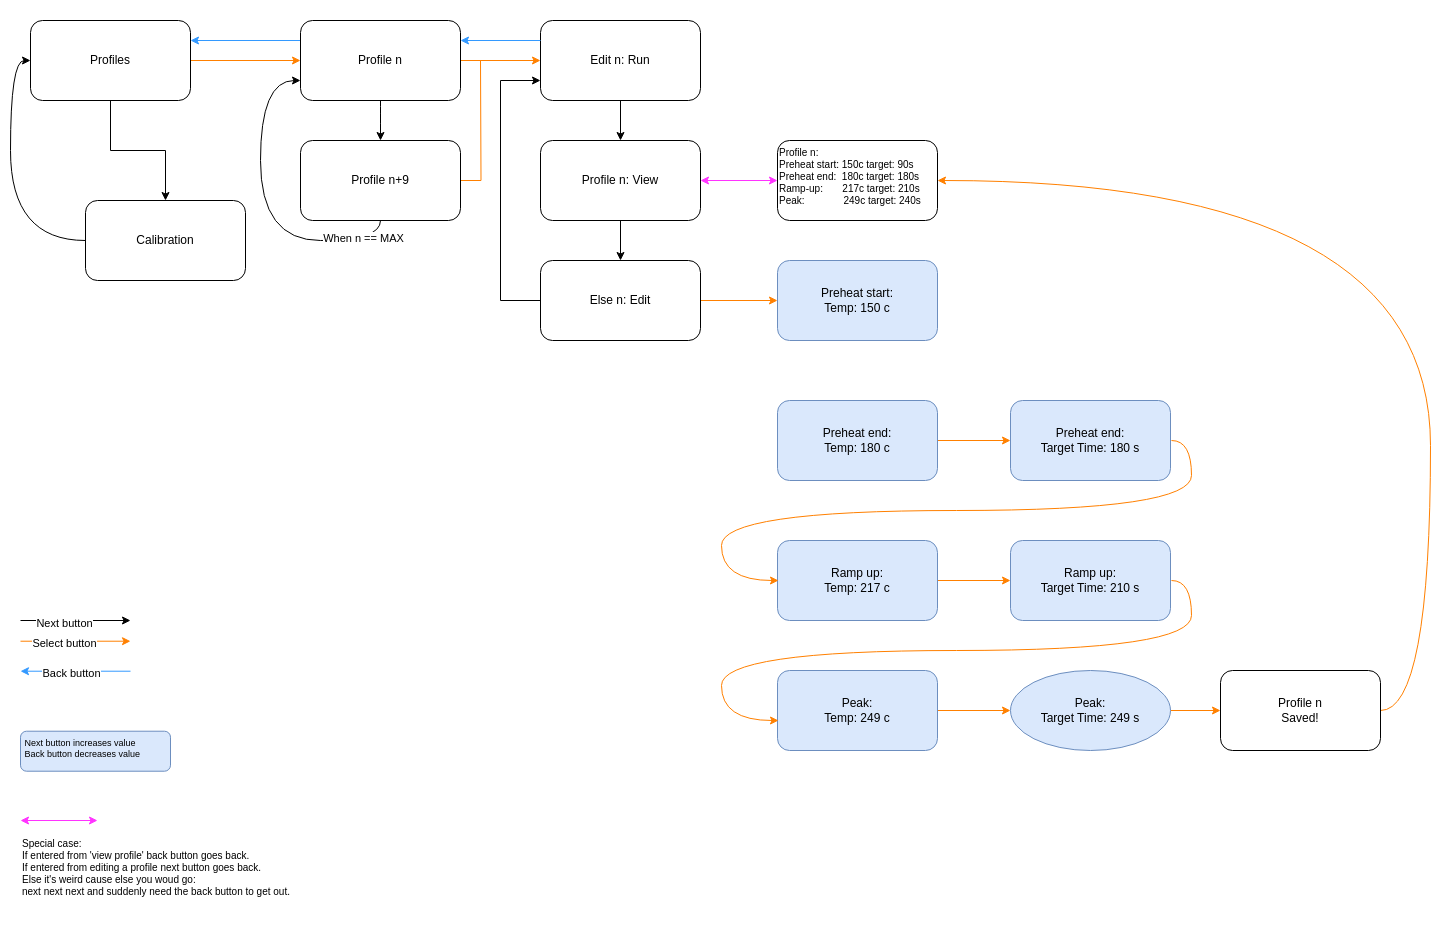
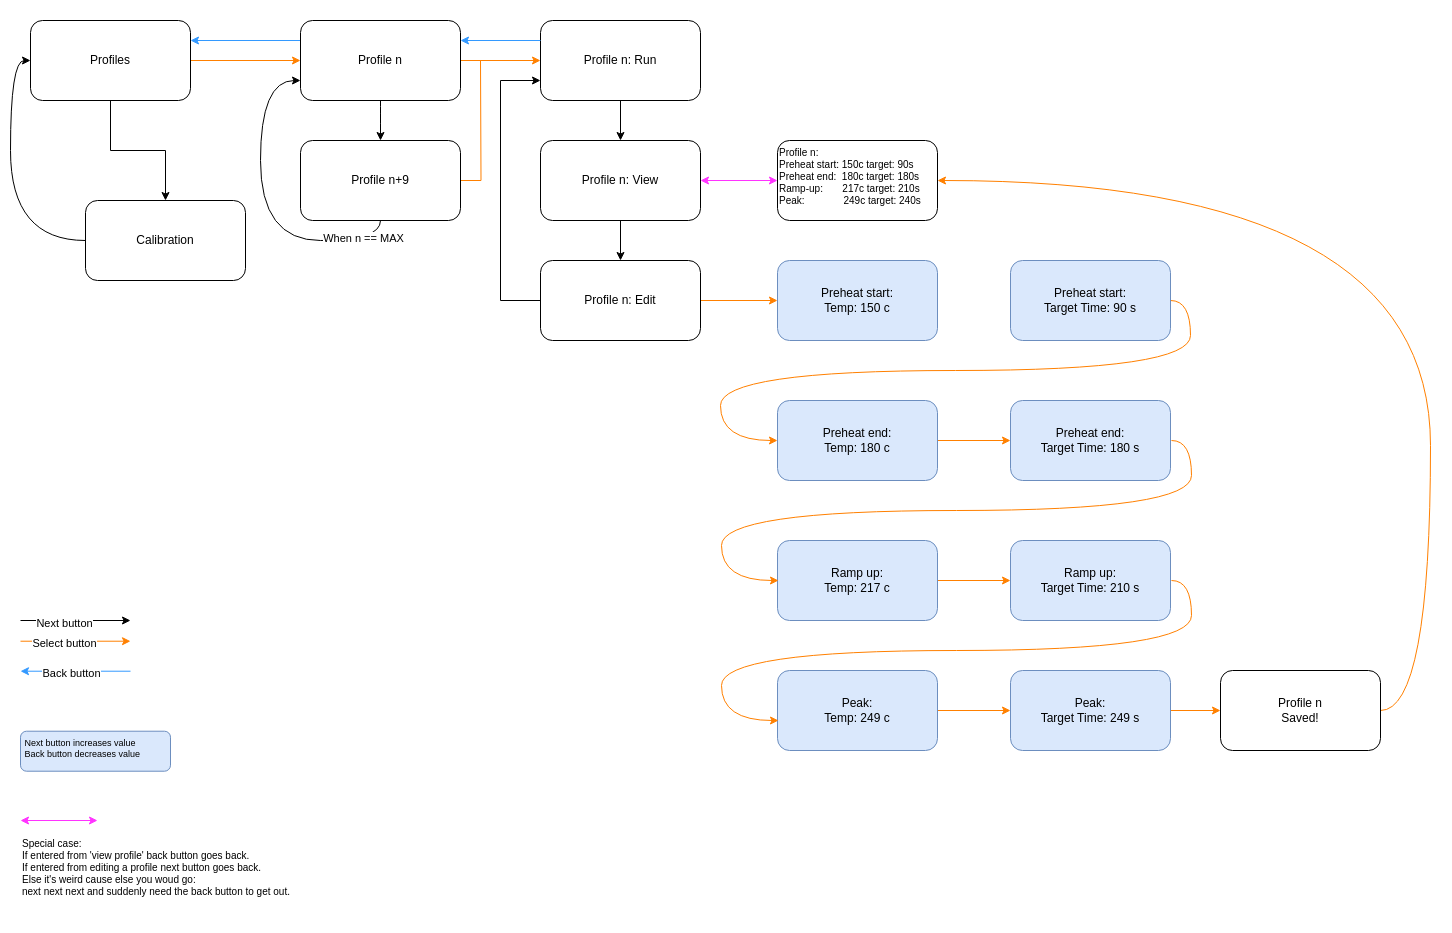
  <mxCell id="0" />
  <mxCell id="1" parent="0" />
  <mxCell id="2" style="edgeStyle=orthogonalEdgeStyle;rounded=0;orthogonalLoop=1;jettySize=auto;html=1;exitX=1;exitY=0.5;exitDx=0;exitDy=0;entryX=0;entryY=0.5;entryDx=0;entryDy=0;strokeColor=#FF8000;" edge="1" parent="1" source="4" target="12"><mxGeometry relative="1" as="geometry" /></mxCell>
  <mxCell id="3" style="edgeStyle=orthogonalEdgeStyle;rounded=0;orthogonalLoop=1;jettySize=auto;html=1;fontColor=#97D077;" edge="1" parent="1" source="4" target="6"><mxGeometry relative="1" as="geometry" /></mxCell>
  <mxCell id="4" value="&lt;div&gt;Profiles&lt;/div&gt;" style="rounded=1;whiteSpace=wrap;html=1;" vertex="1" parent="1"><mxGeometry x="30" y="20" width="160" height="80" as="geometry" /></mxCell>
  <mxCell id="5" style="edgeStyle=orthogonalEdgeStyle;orthogonalLoop=1;jettySize=auto;html=1;exitX=0;exitY=0.5;exitDx=0;exitDy=0;entryX=0;entryY=0.5;entryDx=0;entryDy=0;curved=1;" edge="1" parent="1" source="6" target="4"><mxGeometry relative="1" as="geometry" /></mxCell>
  <mxCell id="6" value="&lt;div&gt;Calibration&lt;/div&gt;" style="rounded=1;whiteSpace=wrap;html=1;" vertex="1" parent="1"><mxGeometry x="85" y="200" width="160" height="80" as="geometry" /></mxCell>
  <mxCell id="7" style="edgeStyle=orthogonalEdgeStyle;rounded=0;orthogonalLoop=1;jettySize=auto;html=1;exitX=0.5;exitY=1;exitDx=0;exitDy=0;entryX=0.5;entryY=0;entryDx=0;entryDy=0;" edge="1" parent="1" source="8" target="18"><mxGeometry relative="1" as="geometry" /></mxCell>
- <mxCell id="8" value="&lt;div align=&quot;left&quot;&gt;Edit n: Run&lt;br&gt;&lt;/div&gt;" style="rounded=1;whiteSpace=wrap;html=1;" vertex="1" parent="1"><mxGeometry x="540" y="20" width="160" height="80" as="geometry" /></mxCell>
+ <mxCell id="8" value="&lt;div align=&quot;left&quot;&gt;Profile n: Run&lt;br&gt;&lt;/div&gt;" style="rounded=1;whiteSpace=wrap;html=1;" vertex="1" parent="1"><mxGeometry x="540" y="20" width="160" height="80" as="geometry" /></mxCell>
  <mxCell id="9" style="edgeStyle=orthogonalEdgeStyle;orthogonalLoop=1;jettySize=auto;html=1;exitX=0.5;exitY=1;exitDx=0;exitDy=0;curved=1;startArrow=none;startFill=0;" edge="1" parent="1" source="12" target="16"><mxGeometry relative="1" as="geometry"><Array as="points"><mxPoint x="380" y="110" /><mxPoint x="380" y="110" /></Array></mxGeometry></mxCell>
  <mxCell id="10" style="edgeStyle=orthogonalEdgeStyle;rounded=0;orthogonalLoop=1;jettySize=auto;html=1;exitX=1;exitY=0.5;exitDx=0;exitDy=0;strokeColor=#FF8000;" edge="1" parent="1" source="12" target="8"><mxGeometry relative="1" as="geometry" /></mxCell>
  <mxCell id="11" style="edgeStyle=orthogonalEdgeStyle;rounded=0;orthogonalLoop=1;jettySize=auto;html=1;exitX=0;exitY=0.25;exitDx=0;exitDy=0;entryX=1;entryY=0.25;entryDx=0;entryDy=0;strokeColor=#3399FF;" edge="1" parent="1" source="12" target="4"><mxGeometry relative="1" as="geometry" /></mxCell>
  <mxCell id="12" value="Profile n" style="rounded=1;whiteSpace=wrap;html=1;" vertex="1" parent="1"><mxGeometry x="300" y="20" width="160" height="80" as="geometry" /></mxCell>
  <mxCell id="13" style="edgeStyle=orthogonalEdgeStyle;orthogonalLoop=1;jettySize=auto;html=1;exitX=0.5;exitY=1;exitDx=0;exitDy=0;entryX=0;entryY=0.75;entryDx=0;entryDy=0;curved=1;startArrow=none;startFill=0;" edge="1" parent="1" source="16" target="12"><mxGeometry relative="1" as="geometry"><Array as="points"><mxPoint x="380" y="240" /><mxPoint x="260" y="240" /><mxPoint x="260" y="80" /></Array></mxGeometry></mxCell>
  <mxCell id="14" value="When n == MAX" style="edgeLabel;html=1;align=center;verticalAlign=middle;resizable=0;points=[];" vertex="1" connectable="0" parent="13"><mxGeometry x="-0.776" y="-3" relative="1" as="geometry"><mxPoint as="offset" /></mxGeometry></mxCell>
  <mxCell id="15" style="edgeStyle=orthogonalEdgeStyle;rounded=0;orthogonalLoop=1;jettySize=auto;html=1;exitX=1;exitY=0.5;exitDx=0;exitDy=0;endArrow=none;endFill=0;strokeColor=#FF8000;" edge="1" parent="1" source="16"><mxGeometry relative="1" as="geometry"><mxPoint x="480" y="60" as="targetPoint" /></mxGeometry></mxCell>
  <mxCell id="16" value="Profile n+9" style="rounded=1;whiteSpace=wrap;html=1;" vertex="1" parent="1"><mxGeometry x="300" y="140" width="160" height="80" as="geometry" /></mxCell>
  <mxCell id="17" style="edgeStyle=orthogonalEdgeStyle;rounded=0;orthogonalLoop=1;jettySize=auto;html=1;exitX=0.5;exitY=1;exitDx=0;exitDy=0;entryX=0.5;entryY=0;entryDx=0;entryDy=0;" edge="1" parent="1" source="18" target="21"><mxGeometry relative="1" as="geometry" /></mxCell>
  <mxCell id="18" value="Profile n: View" style="rounded=1;whiteSpace=wrap;html=1;" vertex="1" parent="1"><mxGeometry x="540" y="140" width="160" height="80" as="geometry" /></mxCell>
  <mxCell id="19" style="edgeStyle=orthogonalEdgeStyle;rounded=0;orthogonalLoop=1;jettySize=auto;html=1;exitX=0;exitY=0.5;exitDx=0;exitDy=0;entryX=0;entryY=0.75;entryDx=0;entryDy=0;" edge="1" parent="1" source="21" target="8"><mxGeometry relative="1" as="geometry"><mxPoint x="500" y="70" as="targetPoint" /><Array as="points"><mxPoint x="500" y="300" /><mxPoint x="500" y="80" /></Array></mxGeometry></mxCell>
  <mxCell id="20" style="edgeStyle=orthogonalEdgeStyle;rounded=0;orthogonalLoop=1;jettySize=auto;html=1;exitX=1;exitY=0.5;exitDx=0;exitDy=0;strokeColor=#FF8000;" edge="1" parent="1" source="21" target="23"><mxGeometry relative="1" as="geometry" /></mxCell>
- <mxCell id="21" value="Else n: Edit" style="rounded=1;whiteSpace=wrap;html=1;" vertex="1" parent="1"><mxGeometry x="540" y="260" width="160" height="80" as="geometry" /></mxCell>
+ <mxCell id="21" value="Profile n: Edit" style="rounded=1;whiteSpace=wrap;html=1;" vertex="1" parent="1"><mxGeometry x="540" y="260" width="160" height="80" as="geometry" /></mxCell>
  <mxCell id="22" value="&lt;div style=&quot;font-size: 10px;&quot; align=&quot;left&quot;&gt;&lt;font style=&quot;font-size: 10px;&quot;&gt;Profile n:&lt;br&gt;Preheat start: 150c target: 90s&lt;/font&gt;&lt;/div&gt;&lt;div style=&quot;font-size: 10px;&quot; align=&quot;left&quot;&gt;&lt;font style=&quot;font-size: 10px;&quot;&gt;Preheat end:&amp;nbsp; 180c target: 180s&lt;/font&gt;&lt;/div&gt;&lt;div style=&quot;font-size: 10px;&quot; align=&quot;left&quot;&gt;&lt;font style=&quot;font-size: 10px;&quot;&gt;Ramp-up:&amp;nbsp;&amp;nbsp;&amp;nbsp;&amp;nbsp;&amp;nbsp;&amp;nbsp; 217c target: 210s&lt;/font&gt;&lt;/div&gt;&lt;div style=&quot;font-size: 10px;&quot; align=&quot;left&quot;&gt;&lt;font style=&quot;font-size: 10px;&quot;&gt;Peak: &amp;nbsp; &amp;nbsp; &amp;nbsp;&amp;nbsp;&amp;nbsp;&amp;nbsp;&amp;nbsp;&amp;nbsp;&amp;nbsp;&amp;nbsp; 249c target: 240s&lt;br&gt;&lt;/font&gt;&lt;/div&gt;" style="rounded=1;whiteSpace=wrap;html=1;align=left;verticalAlign=top;" vertex="1" parent="1"><mxGeometry x="777" y="140" width="160" height="80" as="geometry" /></mxCell>
  <mxCell id="23" value="&lt;div&gt;Preheat start:&lt;/div&gt;&lt;div&gt;Temp: 150 c&lt;br&gt;&lt;/div&gt;" style="rounded=1;whiteSpace=wrap;html=1;fillColor=#dae8fc;strokeColor=#6c8ebf;" vertex="1" parent="1"><mxGeometry x="777" y="260" width="160" height="80" as="geometry" /></mxCell>
  <mxCell id="24" value="" style="endArrow=classic;startArrow=classic;html=1;rounded=0;exitX=1;exitY=0.5;exitDx=0;exitDy=0;entryX=0;entryY=0.5;entryDx=0;entryDy=0;endFill=1;strokeColor=#FF33FF;" edge="1" parent="1" source="18" target="22"><mxGeometry width="50" height="50" relative="1" as="geometry"><mxPoint x="520" y="350" as="sourcePoint" /><mxPoint x="570" y="300" as="targetPoint" /></mxGeometry></mxCell>
+ <mxCell id="25" style="edgeStyle=orthogonalEdgeStyle;orthogonalLoop=1;jettySize=auto;html=1;exitX=1;exitY=0.5;exitDx=0;exitDy=0;entryX=0;entryY=0.5;entryDx=0;entryDy=0;curved=1;strokeColor=#FF8000;" edge="1" parent="1" source="26" target="28"><mxGeometry relative="1" as="geometry"><Array as="points"><mxPoint x="1190" y="300" /><mxPoint x="1190" y="370" /><mxPoint x="720" y="370" /><mxPoint x="720" y="440" /></Array></mxGeometry></mxCell>
+ <mxCell id="26" value="&lt;div&gt;Preheat start:&lt;/div&gt;&lt;div&gt;Target Time: 90 s&lt;br&gt;&lt;/div&gt;" style="rounded=1;whiteSpace=wrap;html=1;fillColor=#dae8fc;strokeColor=#6c8ebf;" vertex="1" parent="1"><mxGeometry x="1010" y="260" width="160" height="80" as="geometry" /></mxCell>
  <mxCell id="27" style="edgeStyle=orthogonalEdgeStyle;rounded=0;orthogonalLoop=1;jettySize=auto;html=1;exitX=1;exitY=0.5;exitDx=0;exitDy=0;strokeColor=#FF8000;" edge="1" parent="1" source="28" target="29"><mxGeometry relative="1" as="geometry" /></mxCell>
  <mxCell id="28" value="&lt;div&gt;Preheat end:&lt;/div&gt;&lt;div&gt;Temp: 180 c&lt;br&gt;&lt;/div&gt;" style="rounded=1;whiteSpace=wrap;html=1;fillColor=#dae8fc;strokeColor=#6c8ebf;" vertex="1" parent="1"><mxGeometry x="777" y="400" width="160" height="80" as="geometry" /></mxCell>
  <mxCell id="29" value="&lt;div&gt;Preheat end:&lt;/div&gt;&lt;div&gt;Target Time: 180 s&lt;br&gt;&lt;/div&gt;" style="rounded=1;whiteSpace=wrap;html=1;fillColor=#dae8fc;strokeColor=#6c8ebf;" vertex="1" parent="1"><mxGeometry x="1010" y="400" width="160" height="80" as="geometry" /></mxCell>
  <mxCell id="30" style="edgeStyle=orthogonalEdgeStyle;rounded=0;orthogonalLoop=1;jettySize=auto;html=1;exitX=1;exitY=0.5;exitDx=0;exitDy=0;strokeColor=#FF8000;" edge="1" parent="1" source="31" target="32"><mxGeometry relative="1" as="geometry" /></mxCell>
  <mxCell id="31" value="&lt;div&gt;Ramp up:&lt;/div&gt;&lt;div&gt;Temp: 217 c&lt;br&gt;&lt;/div&gt;" style="rounded=1;whiteSpace=wrap;html=1;fillColor=#dae8fc;strokeColor=#6c8ebf;" vertex="1" parent="1"><mxGeometry x="777" y="540" width="160" height="80" as="geometry" /></mxCell>
  <mxCell id="32" value="&lt;div&gt;Ramp up:&lt;/div&gt;&lt;div&gt;Target Time: 210 s&lt;br&gt;&lt;/div&gt;" style="rounded=1;whiteSpace=wrap;html=1;fillColor=#dae8fc;strokeColor=#6c8ebf;" vertex="1" parent="1"><mxGeometry x="1010" y="540" width="160" height="80" as="geometry" /></mxCell>
  <mxCell id="33" style="edgeStyle=orthogonalEdgeStyle;rounded=0;orthogonalLoop=1;jettySize=auto;html=1;exitX=1;exitY=0.5;exitDx=0;exitDy=0;strokeColor=#FF8000;" edge="1" parent="1" source="34" target="37"><mxGeometry relative="1" as="geometry" /></mxCell>
  <mxCell id="34" value="&lt;div&gt;Peak:&lt;/div&gt;&lt;div&gt;Temp: 249 c&lt;br&gt;&lt;/div&gt;" style="rounded=1;whiteSpace=wrap;html=1;fillColor=#dae8fc;strokeColor=#6c8ebf;" vertex="1" parent="1"><mxGeometry x="777" y="670" width="160" height="80" as="geometry" /></mxCell>
  <mxCell id="35" style="edgeStyle=orthogonalEdgeStyle;orthogonalLoop=1;jettySize=auto;html=1;entryX=1;entryY=0.5;entryDx=0;entryDy=0;exitX=1;exitY=0.5;exitDx=0;exitDy=0;curved=1;strokeColor=#FF8000;" edge="1" parent="1" source="40" target="22"><mxGeometry relative="1" as="geometry"><mxPoint x="1493" y="710" as="sourcePoint" /><mxPoint x="1120" y="170" as="targetPoint" /><Array as="points"><mxPoint x="1430" y="710" /><mxPoint x="1430" y="180" /></Array></mxGeometry></mxCell>
  <mxCell id="36" style="edgeStyle=orthogonalEdgeStyle;rounded=0;orthogonalLoop=1;jettySize=auto;html=1;exitX=1;exitY=0.5;exitDx=0;exitDy=0;entryX=0;entryY=0.5;entryDx=0;entryDy=0;strokeColor=#FF8000;" edge="1" parent="1" source="37" target="40"><mxGeometry relative="1" as="geometry" /></mxCell>
- <mxCell id="37" value="&lt;div&gt;Peak:&lt;/div&gt;&lt;div&gt;Target Time: 249 s&lt;br&gt;&lt;/div&gt;" style="ellipse;whiteSpace=wrap;html=1;fillColor=#dae8fc;strokeColor=#6c8ebf;" vertex="1" parent="1"><mxGeometry x="1010" y="670" width="160" height="80" as="geometry" /></mxCell>
+ <mxCell id="37" value="&lt;div&gt;Peak:&lt;/div&gt;&lt;div&gt;Target Time: 249 s&lt;br&gt;&lt;/div&gt;" style="rounded=1;whiteSpace=wrap;html=1;fillColor=#dae8fc;strokeColor=#6c8ebf;" vertex="1" parent="1"><mxGeometry x="1010" y="670" width="160" height="80" as="geometry" /></mxCell>
  <mxCell id="38" style="edgeStyle=orthogonalEdgeStyle;orthogonalLoop=1;jettySize=auto;html=1;exitX=1;exitY=0.5;exitDx=0;exitDy=0;entryX=0;entryY=0.5;entryDx=0;entryDy=0;curved=1;strokeColor=#FF8000;" edge="1" parent="1"><mxGeometry relative="1" as="geometry"><mxPoint x="1171" y="440" as="sourcePoint" /><mxPoint x="778" y="580" as="targetPoint" /><Array as="points"><mxPoint x="1191" y="440" /><mxPoint x="1191" y="510" /><mxPoint x="721" y="510" /><mxPoint x="721" y="580" /></Array></mxGeometry></mxCell>
  <mxCell id="39" style="edgeStyle=orthogonalEdgeStyle;orthogonalLoop=1;jettySize=auto;html=1;exitX=1;exitY=0.5;exitDx=0;exitDy=0;entryX=0;entryY=0.5;entryDx=0;entryDy=0;curved=1;strokeColor=#FF8000;" edge="1" parent="1"><mxGeometry relative="1" as="geometry"><mxPoint x="1171" y="580" as="sourcePoint" /><mxPoint x="778" y="720" as="targetPoint" /><Array as="points"><mxPoint x="1191" y="580" /><mxPoint x="1191" y="650" /><mxPoint x="721" y="650" /><mxPoint x="721" y="720" /></Array></mxGeometry></mxCell>
  <mxCell id="40" value="&lt;div&gt;Profile n&lt;/div&gt;&lt;div&gt;Saved!&lt;br&gt;&lt;/div&gt;" style="rounded=1;whiteSpace=wrap;html=1;" vertex="1" parent="1"><mxGeometry x="1220" y="670" width="160" height="80" as="geometry" /></mxCell>
  <mxCell id="41" style="edgeStyle=orthogonalEdgeStyle;rounded=0;orthogonalLoop=1;jettySize=auto;html=1;exitX=1;exitY=0.5;exitDx=0;exitDy=0;entryX=0;entryY=0.5;entryDx=0;entryDy=0;strokeColor=#FF8000;" edge="1" parent="1"><mxGeometry relative="1" as="geometry"><mxPoint x="20" y="640.71" as="sourcePoint" /><mxPoint x="130" y="640.71" as="targetPoint" /></mxGeometry></mxCell>
  <mxCell id="42" value="Select button" style="edgeLabel;html=1;align=center;verticalAlign=middle;resizable=0;points=[];" vertex="1" connectable="0" parent="41"><mxGeometry x="-0.213" y="-2" relative="1" as="geometry"><mxPoint as="offset" /></mxGeometry></mxCell>
  <mxCell id="43" value="&lt;div&gt;&amp;nbsp;Next button increases value&lt;br&gt;&amp;nbsp;Back button decreases value&lt;/div&gt;" style="rounded=1;whiteSpace=wrap;html=1;fillColor=#dae8fc;strokeColor=#6c8ebf;verticalAlign=top;align=left;fontSize=9;" vertex="1" parent="1"><mxGeometry x="20" y="730.71" width="150" height="40" as="geometry" /></mxCell>
  <mxCell id="44" value="" style="endArrow=classic;startArrow=classic;html=1;rounded=0;exitX=1;exitY=0.5;exitDx=0;exitDy=0;entryX=0;entryY=0.5;entryDx=0;entryDy=0;endFill=1;strokeColor=#FF33FF;" edge="1" parent="1"><mxGeometry width="50" height="50" relative="1" as="geometry"><mxPoint x="20" y="820" as="sourcePoint" /><mxPoint x="97" y="820" as="targetPoint" /></mxGeometry></mxCell>
  <mxCell id="45" value="Special case:&lt;br style=&quot;font-size: 10px;&quot;&gt;&lt;div style=&quot;font-size: 10px;&quot;&gt;If entered from 'view profile' back button goes back.&lt;/div&gt;&lt;div style=&quot;font-size: 10px;&quot;&gt;If entered from editing a profile next button goes back.&lt;br style=&quot;font-size: 10px;&quot;&gt;Else it's weird cause else you woud go:&lt;/div&gt;&lt;div style=&quot;font-size: 10px;&quot;&gt;next next next and suddenly need the back button to get out.&lt;br style=&quot;font-size: 10px;&quot;&gt;&lt;/div&gt;" style="rounded=1;whiteSpace=wrap;html=1;strokeColor=none;verticalAlign=top;align=left;fontSize=10;" vertex="1" parent="1"><mxGeometry x="20" y="830.71" width="330" height="80" as="geometry" /></mxCell>
  <mxCell id="46" style="edgeStyle=orthogonalEdgeStyle;rounded=0;orthogonalLoop=1;jettySize=auto;html=1;exitX=1;exitY=0.5;exitDx=0;exitDy=0;entryX=0;entryY=0.5;entryDx=0;entryDy=0;strokeColor=#000000;" edge="1" parent="1"><mxGeometry relative="1" as="geometry"><mxPoint x="20" y="620" as="sourcePoint" /><mxPoint x="130" y="620" as="targetPoint" /></mxGeometry></mxCell>
  <mxCell id="47" value="Next button" style="edgeLabel;html=1;align=center;verticalAlign=middle;resizable=0;points=[];" vertex="1" connectable="0" parent="46"><mxGeometry x="-0.213" y="-2" relative="1" as="geometry"><mxPoint as="offset" /></mxGeometry></mxCell>
  <mxCell id="48" style="edgeStyle=orthogonalEdgeStyle;rounded=0;orthogonalLoop=1;jettySize=auto;html=1;exitX=0;exitY=0.25;exitDx=0;exitDy=0;entryX=1;entryY=0.25;entryDx=0;entryDy=0;strokeColor=#3399FF;" edge="1" parent="1"><mxGeometry relative="1" as="geometry"><mxPoint x="130" y="670.71" as="sourcePoint" /><mxPoint x="20" y="670.71" as="targetPoint" /></mxGeometry></mxCell>
  <mxCell id="49" value="&lt;div&gt;Back button&lt;/div&gt;" style="edgeLabel;html=1;align=center;verticalAlign=middle;resizable=0;points=[];" vertex="1" connectable="0" parent="48"><mxGeometry x="0.096" y="2" relative="1" as="geometry"><mxPoint as="offset" /></mxGeometry></mxCell>
  <mxCell id="50" style="edgeStyle=orthogonalEdgeStyle;rounded=0;orthogonalLoop=1;jettySize=auto;html=1;entryX=1;entryY=0.25;entryDx=0;entryDy=0;strokeColor=#3399FF;" edge="1" parent="1"><mxGeometry relative="1" as="geometry"><mxPoint x="540" y="40" as="sourcePoint" /><mxPoint x="460" y="40" as="targetPoint" /></mxGeometry></mxCell>
